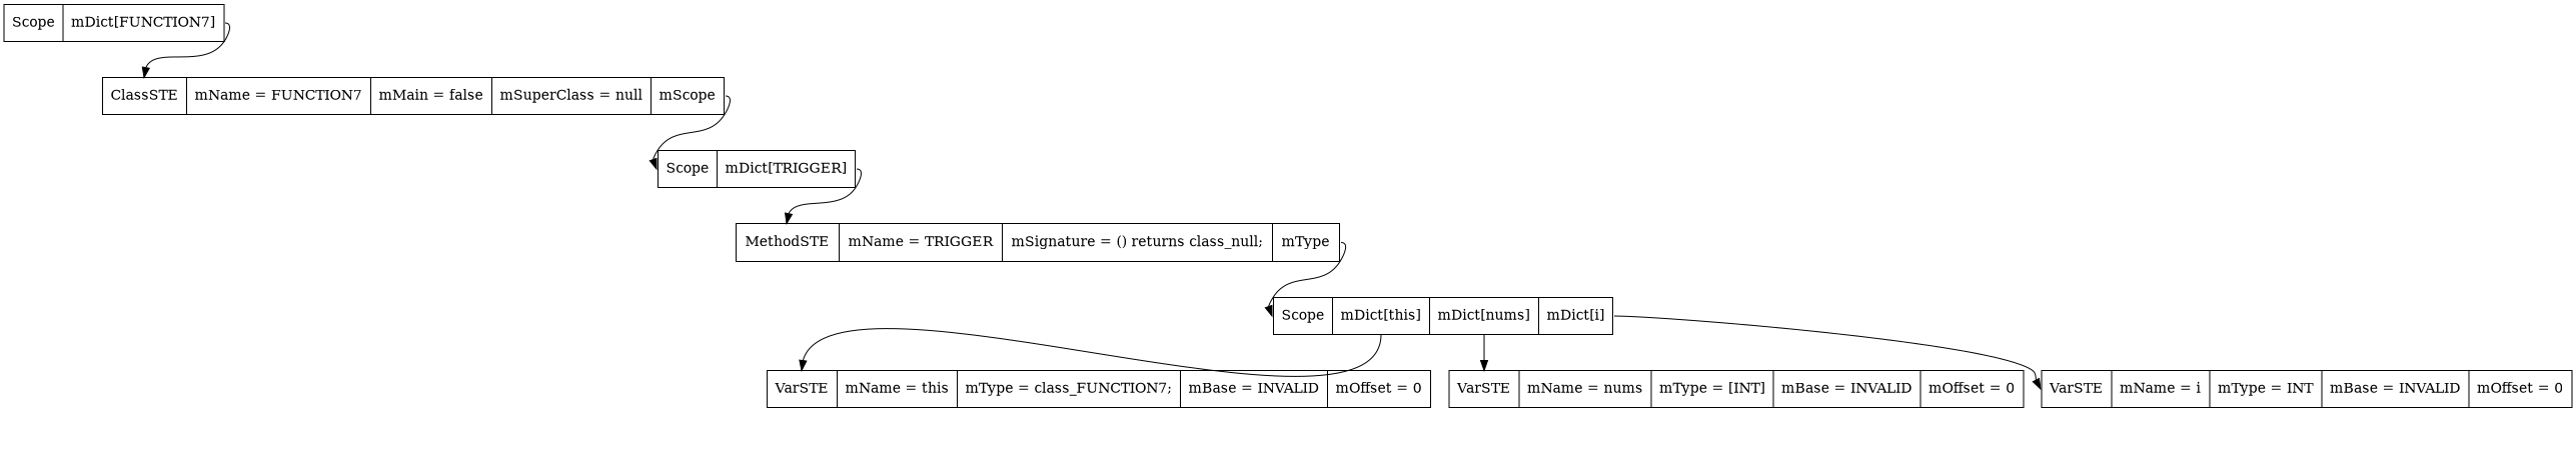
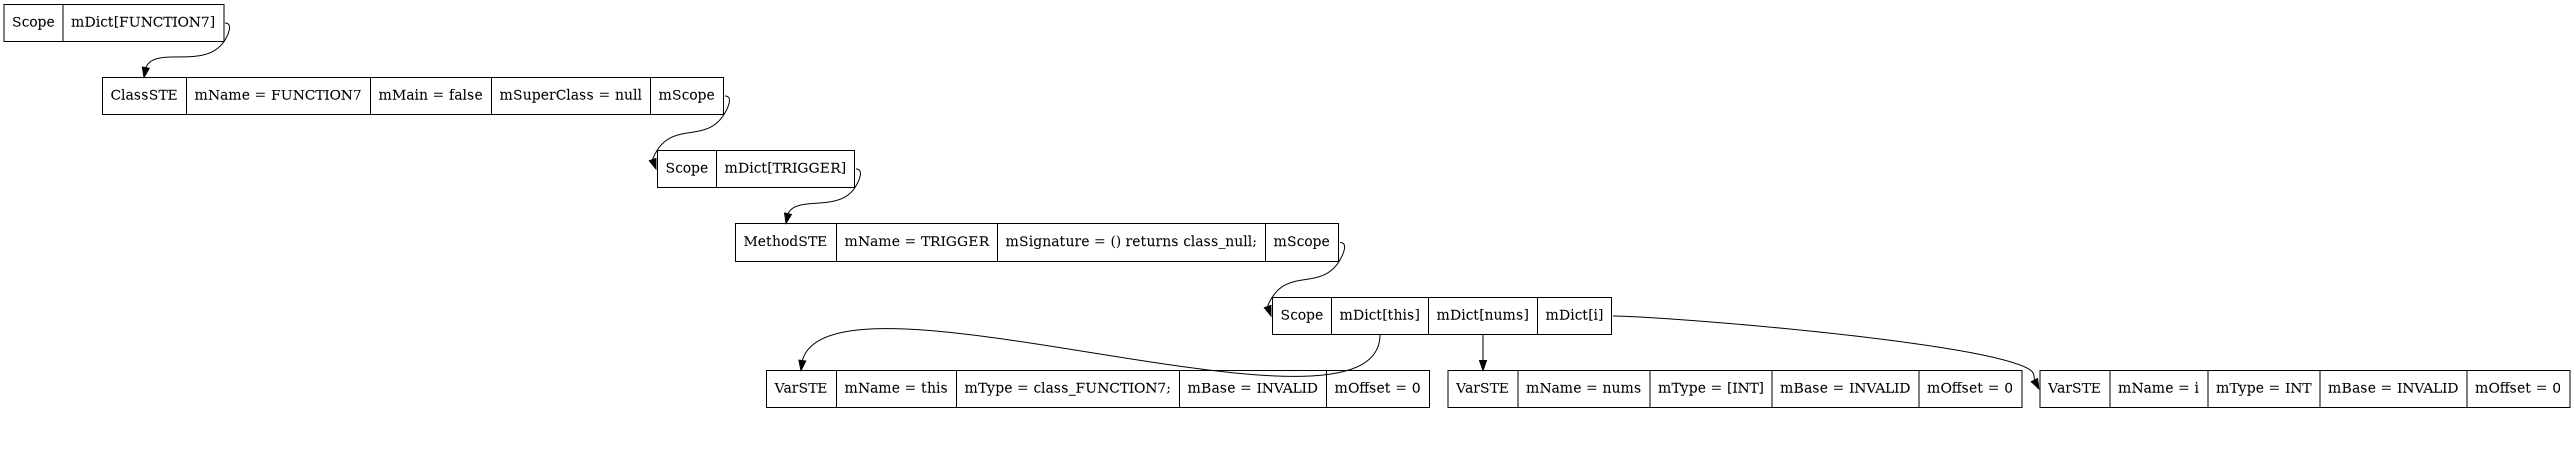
  digraph {
    rankdir=TB
    node [shape=record]
    edge [headport=f0 tailport=f1]
    n1 [label=" <f0> Scope | <f1> mDict\[FUNCTION7\] "]
    n2 [label=" <f0> ClassSTE | <f1> mName = FUNCTION7| <f2> mMain = false| <f3> mSuperClass = null| <f4> mScope "]
    n3 [label=" <f0> Scope | <f1> mDict\[TRIGGER\] "]
-   n4 [label=" <f0> MethodSTE | <f1> mName = TRIGGER| <f2> mSignature = () returns class_null;| <f3> mType "]
+   n4 [label=" <f0> MethodSTE | <f1> mName = TRIGGER| <f2> mSignature = () returns class_null;| <f3> mScope "]
    n5 [label=" <f0> Scope | <f1> mDict\[this\] | <f2> mDict\[nums\] | <f3> mDict\[i\] "]
    n6 [label=" <f0> VarSTE | <f1> mName = this| <f2> mType = class_FUNCTION7;| <f3> mBase = INVALID| <f4> mOffset = 0"]
    n7 [label=" <f0> VarSTE | <f1> mName = nums| <f2> mType = [INT]| <f3> mBase = INVALID| <f4> mOffset = 0"]
    n8 [label=" <f0> VarSTE | <f1> mName = i| <f2> mType = INT| <f3> mBase = INVALID| <f4> mOffset = 0"]
    n1 -> n2
    n2 -> n3 [tailport=f4]
    n3 -> n4
    n4 -> n5 [tailport=f3]
    n5 -> n6
    n5 -> n7 [tailport=f2]
    n5 -> n8 [tailport=f3]
  }
